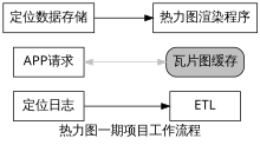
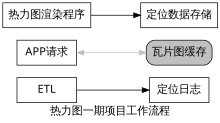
  digraph {
    compound=true
    fontname="Microsoft YaHei"
    fontsize=16
    label="热力图一期项目工作流程"
    rankdir=LR
    ranksep=1
    shape=box
    splines=true
    node [fontname="Microsoft YaHei" fontsize=16 shape=box]
    edge [fontname="Microsoft YaHei" fontsize=16 shape=box]
    n1 [label="定位日志" width=1.2]
    ETL [width=1.2]
    n3 [label="APP请求" width=1.2]
    n4 [fillcolor=gray label="瓦片图缓存" style="rounded,filled" width=1.2]
    n5 [label="定位数据存储" width=1.2]
    n6 [label="热力图渲染程序" width=1.2]
-   n1 -> ETL
+   ETL -> n1
    n3 -> n4 [color=gray dir=both]
-   n5 -> n6
+   n6 -> n5
  }
